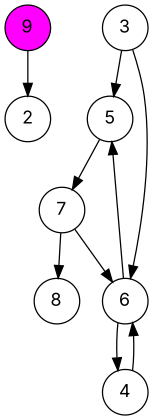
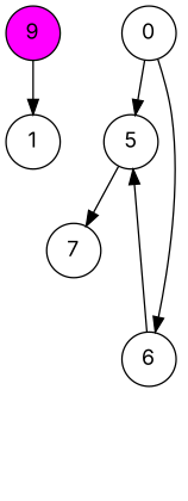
  digraph {
    fontname=Inter
    node [fontname=Inter shape=circle]
    edge [fontname=Inter]
    n1 [fillcolor=magenta label=9 style=filled]
-   2
-   3
+   2 [label=1]
+   3 [label=0]
    5
    6
-   4
    7
-   8
    n1 -> 2
    3 -> 5
    3 -> 6
    5 -> 7
    6 -> 5
-   6 -> 4
-   4 -> 6
-   7 -> 6
-   7 -> 8
  }
